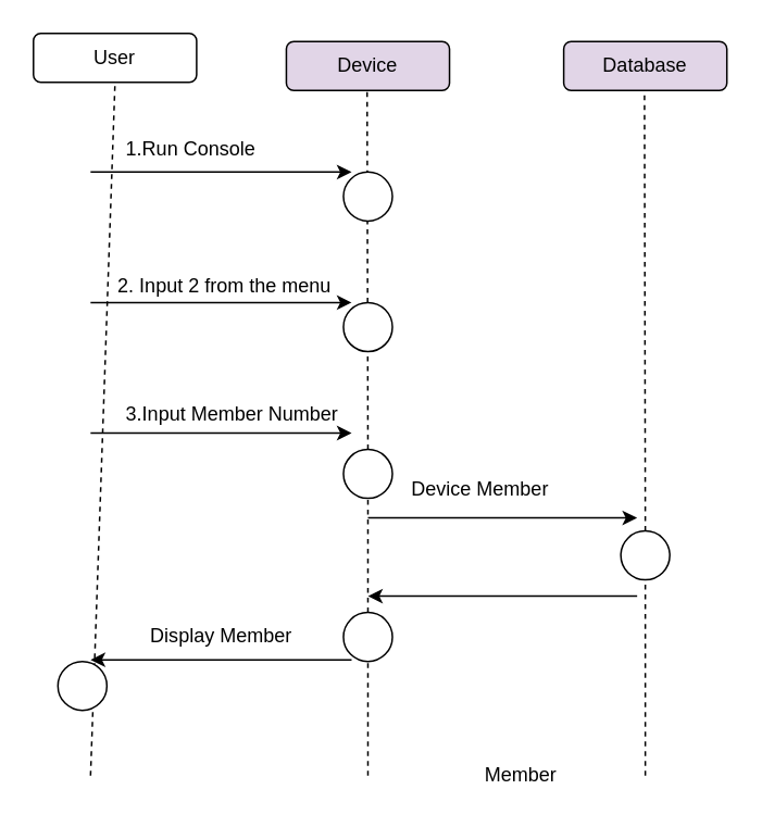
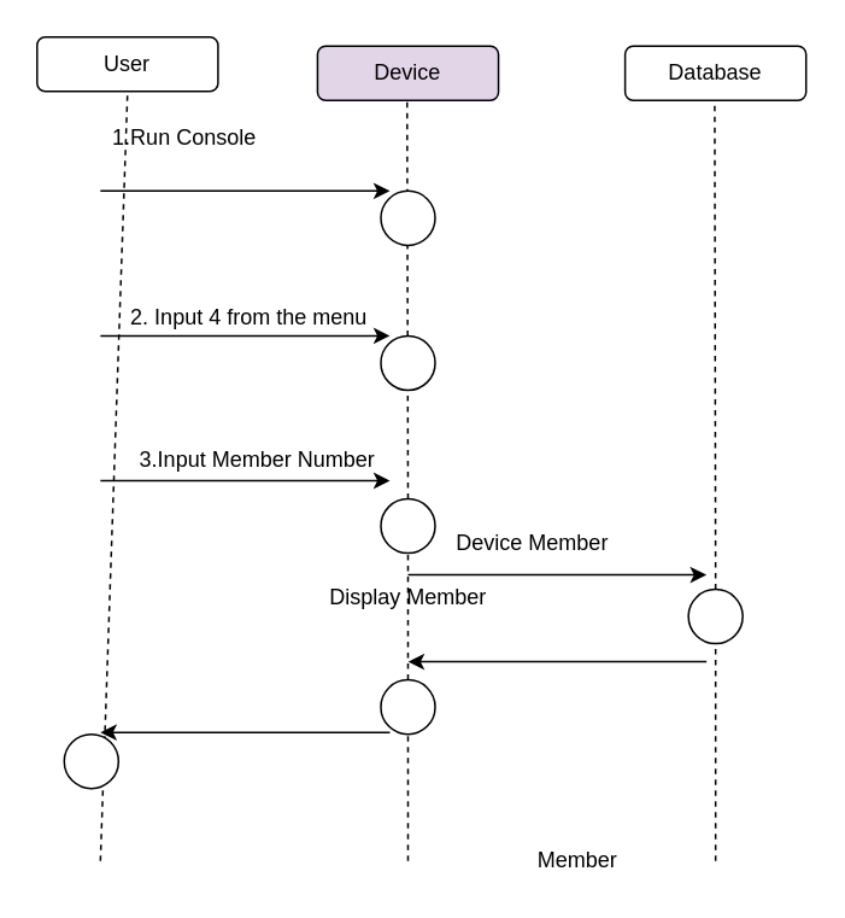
  <mxCell id="0" />
  <mxCell id="1" parent="0" />
  <mxCell id="2" value="User" style="rounded=1;whiteSpace=wrap;html=1;" parent="1" vertex="1"><mxGeometry x="20" y="20" width="100" height="30" as="geometry" /></mxCell>
  <mxCell id="3" value="Device" style="rounded=1;whiteSpace=wrap;html=1;fillColor=#e1d5e7;" parent="1" vertex="1"><mxGeometry x="175" y="25" width="100" height="30" as="geometry" /></mxCell>
- <mxCell id="4" value="Database" style="rounded=1;whiteSpace=wrap;html=1;fillColor=#e1d5e7;" parent="1" vertex="1"><mxGeometry x="345" y="25" width="100" height="30" as="geometry" /></mxCell>
+ <mxCell id="4" value="Database" style="rounded=1;whiteSpace=wrap;html=1;" parent="1" vertex="1"><mxGeometry x="345" y="25" width="100" height="30" as="geometry" /></mxCell>
  <mxCell id="5" value="" style="endArrow=none;dashed=1;html=1;entryX=0.5;entryY=1;entryDx=0;entryDy=0;" parent="1" target="2" edge="1"><mxGeometry width="50" height="50" relative="1" as="geometry"><mxPoint x="55" y="475" as="sourcePoint" /><mxPoint x="45" y="85" as="targetPoint" /></mxGeometry></mxCell>
  <mxCell id="6" value="" style="endArrow=classic;html=1;" parent="1" edge="1"><mxGeometry width="50" height="50" relative="1" as="geometry"><mxPoint x="55" y="105" as="sourcePoint" /><mxPoint x="215" y="105" as="targetPoint" /></mxGeometry></mxCell>
- <mxCell id="7" value="1.Run Console" style="text;html=1;resizable=0;points=[];autosize=1;align=left;verticalAlign=top;spacingTop=-4;" parent="1" vertex="1"><mxGeometry x="75" y="81" width="90" height="20" as="geometry" /></mxCell>
+ <mxCell id="7" value="1.Run Console" style="text;html=1;resizable=0;points=[];autosize=1;align=left;verticalAlign=top;spacingTop=-4;" parent="1" vertex="1"><mxGeometry x="60" y="66" width="90" height="20" as="geometry" /></mxCell>
  <mxCell id="8" value="" style="endArrow=none;dashed=1;html=1;entryX=0.5;entryY=1;entryDx=0;entryDy=0;" parent="1" source="20" edge="1"><mxGeometry width="50" height="50" relative="1" as="geometry"><mxPoint x="225" y="665" as="sourcePoint" /><mxPoint x="224.5" y="55" as="targetPoint" /></mxGeometry></mxCell>
  <mxCell id="9" value="" style="ellipse;whiteSpace=wrap;html=1;aspect=fixed;" parent="1" vertex="1"><mxGeometry x="210" y="105" width="30" height="30" as="geometry" /></mxCell>
  <mxCell id="10" value="" style="endArrow=classic;html=1;" parent="1" edge="1"><mxGeometry width="50" height="50" relative="1" as="geometry"><mxPoint x="55" y="185" as="sourcePoint" /><mxPoint x="215" y="185" as="targetPoint" /></mxGeometry></mxCell>
- <mxCell id="11" value="2. Input 2 from the menu" style="text;html=1;resizable=0;points=[];autosize=1;align=left;verticalAlign=top;spacingTop=-4;" parent="1" vertex="1"><mxGeometry x="70" y="165" width="150" height="20" as="geometry" /></mxCell>
+ <mxCell id="11" value="2. Input 4 from the menu" style="text;html=1;resizable=0;points=[];autosize=1;align=left;verticalAlign=top;spacingTop=-4;" parent="1" vertex="1"><mxGeometry x="70" y="165" width="150" height="20" as="geometry" /></mxCell>
  <mxCell id="12" value="" style="endArrow=classic;html=1;" parent="1" edge="1"><mxGeometry width="50" height="50" relative="1" as="geometry"><mxPoint x="55" y="265" as="sourcePoint" /><mxPoint x="215" y="265" as="targetPoint" /></mxGeometry></mxCell>
  <mxCell id="13" value="3.Input Member Number" style="text;html=1;resizable=0;points=[];autosize=1;align=left;verticalAlign=top;spacingTop=-4;" parent="1" vertex="1"><mxGeometry x="75" y="244" width="150" height="20" as="geometry" /></mxCell>
  <mxCell id="14" value="" style="endArrow=none;dashed=1;html=1;entryX=0.5;entryY=1;entryDx=0;entryDy=0;" parent="1" edge="1" source="18"><mxGeometry width="50" height="50" relative="1" as="geometry"><mxPoint x="395" y="475" as="sourcePoint" /><mxPoint x="394.5" y="55" as="targetPoint" /></mxGeometry></mxCell>
  <mxCell id="15" value="" style="ellipse;whiteSpace=wrap;html=1;aspect=fixed;" parent="1" vertex="1"><mxGeometry x="210" y="185" width="30" height="30" as="geometry" /></mxCell>
  <mxCell id="16" value="" style="ellipse;whiteSpace=wrap;html=1;aspect=fixed;" parent="1" vertex="1"><mxGeometry x="210" y="375" width="30" height="30" as="geometry" /></mxCell>
  <mxCell id="17" value="" style="endArrow=none;dashed=1;html=1;entryX=0.5;entryY=1;entryDx=0;entryDy=0;" parent="1" target="16" edge="1"><mxGeometry width="50" height="50" relative="1" as="geometry"><mxPoint x="225" y="475" as="sourcePoint" /><mxPoint x="224.5" y="55" as="targetPoint" /></mxGeometry></mxCell>
  <mxCell id="18" value="" style="ellipse;whiteSpace=wrap;html=1;aspect=fixed;" parent="1" vertex="1"><mxGeometry x="380" y="325" width="30" height="30" as="geometry" /></mxCell>
  <mxCell id="19" value="" style="endArrow=none;dashed=1;html=1;entryX=0.5;entryY=1;entryDx=0;entryDy=0;" edge="1" parent="1" target="18"><mxGeometry width="50" height="50" relative="1" as="geometry"><mxPoint x="395" y="475" as="sourcePoint" /><mxPoint x="394.5" y="55" as="targetPoint" /></mxGeometry></mxCell>
  <mxCell id="20" value="" style="ellipse;whiteSpace=wrap;html=1;aspect=fixed;" vertex="1" parent="1"><mxGeometry x="210" y="275" width="30" height="30" as="geometry" /></mxCell>
  <mxCell id="21" value="" style="endArrow=none;dashed=1;html=1;entryX=0.5;entryY=1;entryDx=0;entryDy=0;" edge="1" parent="1" source="16" target="20"><mxGeometry width="50" height="50" relative="1" as="geometry"><mxPoint x="225" y="355" as="sourcePoint" /><mxPoint x="224.5" y="55" as="targetPoint" /></mxGeometry></mxCell>
  <mxCell id="22" value="" style="endArrow=classic;html=1;" edge="1" parent="1"><mxGeometry width="50" height="50" relative="1" as="geometry"><mxPoint x="225" y="317" as="sourcePoint" /><mxPoint x="390" y="317" as="targetPoint" /></mxGeometry></mxCell>
  <mxCell id="23" value="Device Member&amp;nbsp;" style="text;html=1;resizable=0;points=[];autosize=1;align=left;verticalAlign=top;spacingTop=-4;" vertex="1" parent="1"><mxGeometry x="250" y="290" width="110" height="20" as="geometry" /></mxCell>
  <mxCell id="24" value="" style="endArrow=classic;html=1;" edge="1" parent="1"><mxGeometry width="50" height="50" relative="1" as="geometry"><mxPoint x="390" y="365" as="sourcePoint" /><mxPoint x="225" y="365" as="targetPoint" /></mxGeometry></mxCell>
  <mxCell id="25" value="" style="endArrow=classic;html=1;" edge="1" parent="1"><mxGeometry width="50" height="50" relative="1" as="geometry"><mxPoint x="215" y="404" as="sourcePoint" /><mxPoint x="55" y="404" as="targetPoint" /></mxGeometry></mxCell>
- <mxCell id="26" value="Display Member&amp;nbsp;" style="text;html=1;resizable=0;points=[];autosize=1;align=left;verticalAlign=top;spacingTop=-4;" vertex="1" parent="1"><mxGeometry x="90" y="380" width="110" height="20" as="geometry" /></mxCell>
+ <mxCell id="26" value="Display Member&amp;nbsp;" style="text;html=1;resizable=0;points=[];autosize=1;align=left;verticalAlign=top;spacingTop=-4;" vertex="1" parent="1"><mxGeometry x="180" y="320" width="110" height="20" as="geometry" /></mxCell>
  <mxCell id="27" value="Member" style="text;html=1;resizable=0;points=[];autosize=1;align=left;verticalAlign=top;spacingTop=-4;" vertex="1" parent="1"><mxGeometry x="295" y="465" width="60" height="20" as="geometry" /></mxCell>
  <mxCell id="28" value="" style="ellipse;whiteSpace=wrap;html=1;aspect=fixed;" vertex="1" parent="1"><mxGeometry x="35" y="405" width="30" height="30" as="geometry" /></mxCell>
